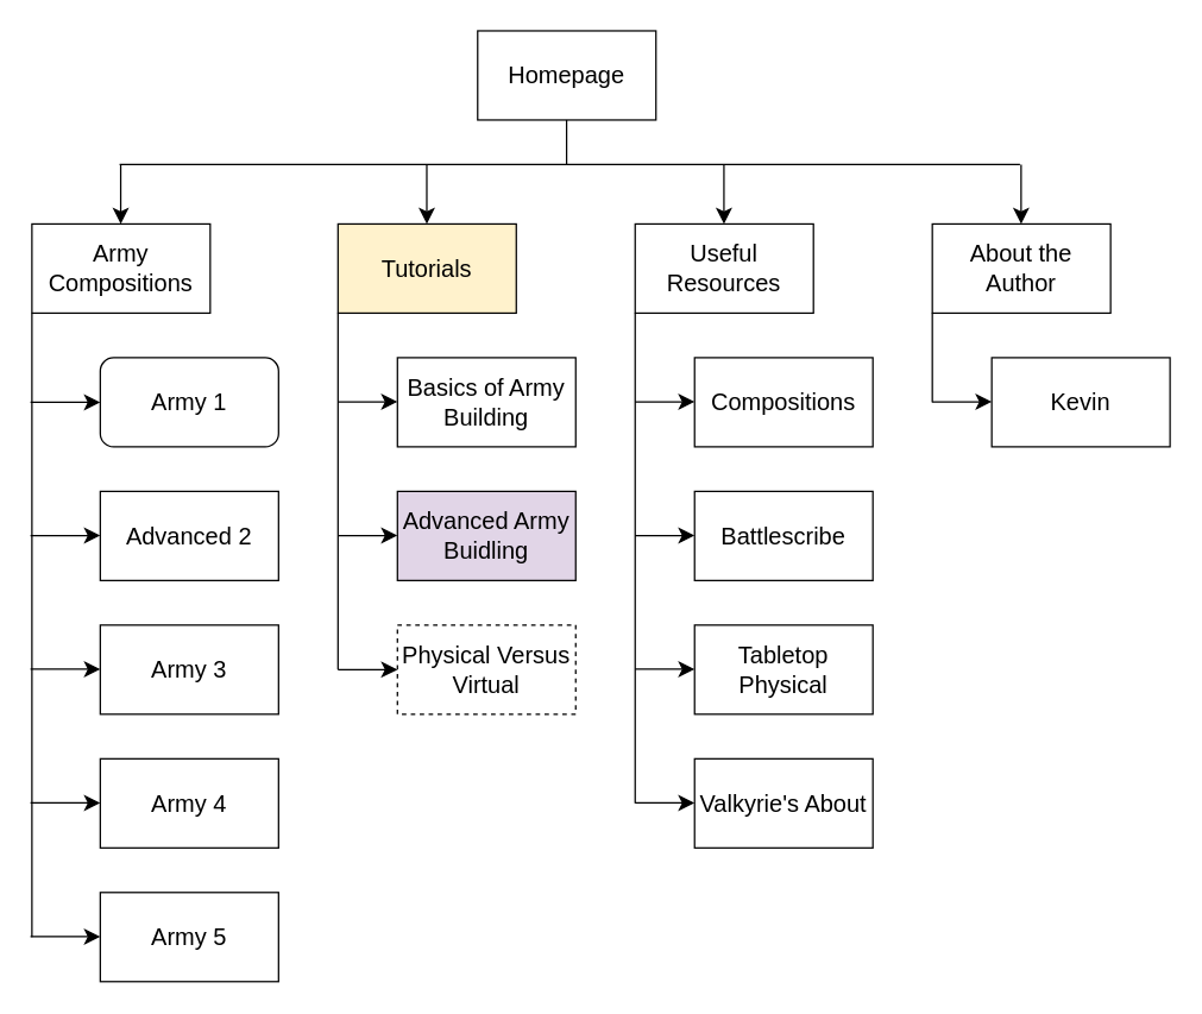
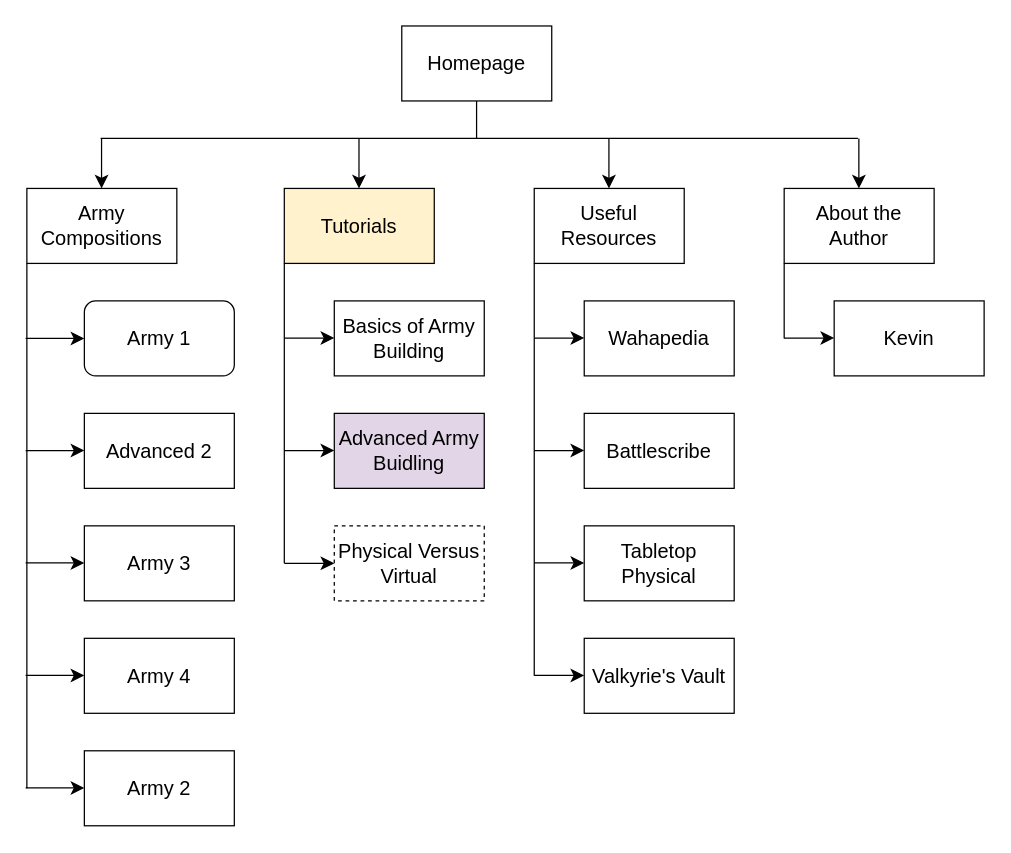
  <mxCell id="0" />
  <mxCell id="1" parent="0" />
  <mxCell id="2" value="Army Compositions" style="rounded=0;whiteSpace=wrap;html=1;fontSize=16;" vertex="1" parent="1"><mxGeometry x="21" y="150" width="120" height="60" as="geometry" /></mxCell>
  <mxCell id="3" value="Tutorials" style="rounded=0;whiteSpace=wrap;html=1;fontSize=16;fillColor=#fff2cc;" vertex="1" parent="1"><mxGeometry x="227" y="150" width="120" height="60" as="geometry" /></mxCell>
  <mxCell id="4" value="Useful Resources" style="rounded=0;whiteSpace=wrap;html=1;fontSize=16;" vertex="1" parent="1"><mxGeometry x="427" y="150" width="120" height="60" as="geometry" /></mxCell>
  <mxCell id="5" value="Homepage" style="rounded=0;whiteSpace=wrap;html=1;fontSize=16;" vertex="1" parent="1"><mxGeometry x="321" y="20" width="120" height="60" as="geometry" /></mxCell>
  <mxCell id="6" value="About the Author" style="rounded=0;whiteSpace=wrap;html=1;fontSize=16;" vertex="1" parent="1"><mxGeometry x="627" y="150" width="120" height="60" as="geometry" /></mxCell>
  <mxCell id="7" value="Army 1" style="whiteSpace=wrap;html=1;fontSize=16;rounded=1;" vertex="1" parent="1"><mxGeometry x="67" y="240" width="120" height="60" as="geometry" /></mxCell>
  <mxCell id="8" value="Advanced 2" style="rounded=0;whiteSpace=wrap;html=1;fontSize=16;" vertex="1" parent="1"><mxGeometry x="67" y="330" width="120" height="60" as="geometry" /></mxCell>
  <mxCell id="9" value="Army 3" style="rounded=0;whiteSpace=wrap;html=1;fontSize=16;" vertex="1" parent="1"><mxGeometry x="67" y="420" width="120" height="60" as="geometry" /></mxCell>
  <mxCell id="10" value="Army 4" style="rounded=0;whiteSpace=wrap;html=1;fontSize=16;" vertex="1" parent="1"><mxGeometry x="67" y="510" width="120" height="60" as="geometry" /></mxCell>
- <mxCell id="11" value="Army 5" style="rounded=0;whiteSpace=wrap;html=1;fontSize=16;" vertex="1" parent="1"><mxGeometry x="67" y="600" width="120" height="60" as="geometry" /></mxCell>
+ <mxCell id="11" value="Army 2" style="rounded=0;whiteSpace=wrap;html=1;fontSize=16;" vertex="1" parent="1"><mxGeometry x="67" y="600" width="120" height="60" as="geometry" /></mxCell>
  <mxCell id="12" value="Basics of Army Building" style="rounded=0;whiteSpace=wrap;html=1;fontSize=16;" vertex="1" parent="1"><mxGeometry x="267" y="240" width="120" height="60" as="geometry" /></mxCell>
  <mxCell id="13" value="Advanced Army Buidling" style="rounded=0;whiteSpace=wrap;html=1;fontSize=16;fillColor=#e1d5e7;" vertex="1" parent="1"><mxGeometry x="267" y="330" width="120" height="60" as="geometry" /></mxCell>
- <mxCell id="14" value="Compositions" style="rounded=0;whiteSpace=wrap;html=1;fontSize=16;" vertex="1" parent="1"><mxGeometry x="467" y="240" width="120" height="60" as="geometry" /></mxCell>
+ <mxCell id="14" value="Wahapedia" style="rounded=0;whiteSpace=wrap;html=1;fontSize=16;" vertex="1" parent="1"><mxGeometry x="467" y="240" width="120" height="60" as="geometry" /></mxCell>
  <mxCell id="15" value="Physical Versus Virtual" style="rounded=0;whiteSpace=wrap;html=1;fontSize=16;dashed=1;" vertex="1" parent="1"><mxGeometry x="267" y="420" width="120" height="60" as="geometry" /></mxCell>
  <mxCell id="16" value="Kevin" style="rounded=0;whiteSpace=wrap;html=1;fontSize=16;" vertex="1" parent="1"><mxGeometry x="667" y="240" width="120" height="60" as="geometry" /></mxCell>
  <mxCell id="17" value="Battlescribe" style="rounded=0;whiteSpace=wrap;html=1;fontSize=16;" vertex="1" parent="1"><mxGeometry x="467" y="330" width="120" height="60" as="geometry" /></mxCell>
  <mxCell id="18" value="Tabletop Physical" style="rounded=0;whiteSpace=wrap;html=1;fontSize=16;" vertex="1" parent="1"><mxGeometry x="467" y="420" width="120" height="60" as="geometry" /></mxCell>
- <mxCell id="19" value="Valkyrie's About" style="rounded=0;whiteSpace=wrap;html=1;fontSize=16;" vertex="1" parent="1"><mxGeometry x="467" y="510" width="120" height="60" as="geometry" /></mxCell>
+ <mxCell id="19" value="Valkyrie's Vault" style="rounded=0;whiteSpace=wrap;html=1;fontSize=16;" vertex="1" parent="1"><mxGeometry x="467" y="510" width="120" height="60" as="geometry" /></mxCell>
  <mxCell id="20" value="" style="endArrow=none;html=1;rounded=0;fontSize=12;startSize=8;endSize=8;curved=1;entryX=0;entryY=1;entryDx=0;entryDy=0;" edge="1" parent="1" target="2"><mxGeometry width="50" height="50" relative="1" as="geometry"><mxPoint x="21" y="630" as="sourcePoint" /><mxPoint x="350" y="290" as="targetPoint" /></mxGeometry></mxCell>
  <mxCell id="21" value="" style="endArrow=none;html=1;rounded=0;fontSize=12;startSize=8;endSize=8;curved=1;entryX=0;entryY=1;entryDx=0;entryDy=0;" edge="1" parent="1"><mxGeometry width="50" height="50" relative="1" as="geometry"><mxPoint x="227" y="450" as="sourcePoint" /><mxPoint x="227" y="210" as="targetPoint" /></mxGeometry></mxCell>
  <mxCell id="22" value="" style="endArrow=none;html=1;rounded=0;fontSize=12;startSize=8;endSize=8;curved=1;entryX=0;entryY=1;entryDx=0;entryDy=0;" edge="1" parent="1"><mxGeometry width="50" height="50" relative="1" as="geometry"><mxPoint x="427" y="540" as="sourcePoint" /><mxPoint x="427" y="210" as="targetPoint" /></mxGeometry></mxCell>
  <mxCell id="23" value="" style="endArrow=none;html=1;rounded=0;fontSize=12;startSize=8;endSize=8;curved=1;entryX=0;entryY=1;entryDx=0;entryDy=0;" edge="1" parent="1"><mxGeometry width="50" height="50" relative="1" as="geometry"><mxPoint x="627" y="270" as="sourcePoint" /><mxPoint x="627" y="210" as="targetPoint" /></mxGeometry></mxCell>
  <mxCell id="24" value="" style="endArrow=classic;html=1;rounded=0;fontSize=12;startSize=8;endSize=8;curved=1;entryX=0;entryY=0.5;entryDx=0;entryDy=0;" edge="1" parent="1" target="7"><mxGeometry width="50" height="50" relative="1" as="geometry"><mxPoint x="20" y="270" as="sourcePoint" /><mxPoint x="360" y="680" as="targetPoint" /></mxGeometry></mxCell>
  <mxCell id="25" value="" style="endArrow=classic;html=1;rounded=0;fontSize=12;startSize=8;endSize=8;curved=1;entryX=0;entryY=0.5;entryDx=0;entryDy=0;" edge="1" parent="1"><mxGeometry width="50" height="50" relative="1" as="geometry"><mxPoint x="20" y="359.71" as="sourcePoint" /><mxPoint x="67" y="359.71" as="targetPoint" /></mxGeometry></mxCell>
  <mxCell id="26" value="" style="endArrow=classic;html=1;rounded=0;fontSize=12;startSize=8;endSize=8;curved=1;entryX=0;entryY=0.5;entryDx=0;entryDy=0;" edge="1" parent="1"><mxGeometry width="50" height="50" relative="1" as="geometry"><mxPoint x="20" y="449.71" as="sourcePoint" /><mxPoint x="67" y="449.71" as="targetPoint" /></mxGeometry></mxCell>
  <mxCell id="27" value="" style="endArrow=classic;html=1;rounded=0;fontSize=12;startSize=8;endSize=8;curved=1;entryX=0;entryY=0.5;entryDx=0;entryDy=0;" edge="1" parent="1"><mxGeometry width="50" height="50" relative="1" as="geometry"><mxPoint x="20" y="539.71" as="sourcePoint" /><mxPoint x="67" y="539.71" as="targetPoint" /></mxGeometry></mxCell>
  <mxCell id="28" value="" style="endArrow=classic;html=1;rounded=0;fontSize=12;startSize=8;endSize=8;curved=1;entryX=0;entryY=0.5;entryDx=0;entryDy=0;" edge="1" parent="1"><mxGeometry width="50" height="50" relative="1" as="geometry"><mxPoint x="20" y="629.71" as="sourcePoint" /><mxPoint x="67" y="629.71" as="targetPoint" /></mxGeometry></mxCell>
  <mxCell id="29" value="" style="endArrow=classic;html=1;rounded=0;fontSize=12;startSize=8;endSize=8;curved=1;entryX=0;entryY=0.5;entryDx=0;entryDy=0;" edge="1" parent="1" target="15"><mxGeometry width="50" height="50" relative="1" as="geometry"><mxPoint x="227" y="450" as="sourcePoint" /><mxPoint x="264" y="449.71" as="targetPoint" /></mxGeometry></mxCell>
  <mxCell id="30" value="" style="endArrow=classic;html=1;rounded=0;fontSize=12;startSize=8;endSize=8;curved=1;entryX=0;entryY=0.5;entryDx=0;entryDy=0;" edge="1" parent="1"><mxGeometry width="50" height="50" relative="1" as="geometry"><mxPoint x="227" y="359.71" as="sourcePoint" /><mxPoint x="267" y="359.71" as="targetPoint" /></mxGeometry></mxCell>
  <mxCell id="31" value="" style="endArrow=classic;html=1;rounded=0;fontSize=12;startSize=8;endSize=8;curved=1;entryX=0;entryY=0.5;entryDx=0;entryDy=0;" edge="1" parent="1"><mxGeometry width="50" height="50" relative="1" as="geometry"><mxPoint x="227" y="269.71" as="sourcePoint" /><mxPoint x="267" y="269.71" as="targetPoint" /></mxGeometry></mxCell>
  <mxCell id="32" value="" style="endArrow=classic;html=1;rounded=0;fontSize=12;startSize=8;endSize=8;curved=1;entryX=0;entryY=0.5;entryDx=0;entryDy=0;" edge="1" parent="1"><mxGeometry width="50" height="50" relative="1" as="geometry"><mxPoint x="427" y="269.71" as="sourcePoint" /><mxPoint x="467" y="269.71" as="targetPoint" /></mxGeometry></mxCell>
  <mxCell id="33" value="" style="endArrow=classic;html=1;rounded=0;fontSize=12;startSize=8;endSize=8;curved=1;entryX=0;entryY=0.5;entryDx=0;entryDy=0;" edge="1" parent="1"><mxGeometry width="50" height="50" relative="1" as="geometry"><mxPoint x="427" y="359.71" as="sourcePoint" /><mxPoint x="467" y="359.71" as="targetPoint" /></mxGeometry></mxCell>
  <mxCell id="34" value="" style="endArrow=classic;html=1;rounded=0;fontSize=12;startSize=8;endSize=8;curved=1;entryX=0;entryY=0.5;entryDx=0;entryDy=0;" edge="1" parent="1"><mxGeometry width="50" height="50" relative="1" as="geometry"><mxPoint x="427" y="449.71" as="sourcePoint" /><mxPoint x="467" y="449.71" as="targetPoint" /></mxGeometry></mxCell>
  <mxCell id="35" value="" style="endArrow=classic;html=1;rounded=0;fontSize=12;startSize=8;endSize=8;curved=1;entryX=0;entryY=0.5;entryDx=0;entryDy=0;" edge="1" parent="1"><mxGeometry width="50" height="50" relative="1" as="geometry"><mxPoint x="427" y="539.71" as="sourcePoint" /><mxPoint x="467" y="539.71" as="targetPoint" /></mxGeometry></mxCell>
  <mxCell id="36" value="" style="endArrow=classic;html=1;rounded=0;fontSize=12;startSize=8;endSize=8;curved=1;entryX=0;entryY=0.5;entryDx=0;entryDy=0;" edge="1" parent="1"><mxGeometry width="50" height="50" relative="1" as="geometry"><mxPoint x="627" y="269.71" as="sourcePoint" /><mxPoint x="667" y="269.71" as="targetPoint" /></mxGeometry></mxCell>
  <mxCell id="37" value="" style="endArrow=none;html=1;rounded=0;fontSize=12;startSize=8;endSize=8;curved=1;" edge="1" parent="1"><mxGeometry width="50" height="50" relative="1" as="geometry"><mxPoint x="380.86" y="110" as="sourcePoint" /><mxPoint x="380.86" y="80" as="targetPoint" /></mxGeometry></mxCell>
  <mxCell id="38" value="" style="endArrow=none;html=1;rounded=0;fontSize=12;startSize=8;endSize=8;curved=1;" edge="1" parent="1"><mxGeometry width="50" height="50" relative="1" as="geometry"><mxPoint x="80" y="110" as="sourcePoint" /><mxPoint x="686" y="110" as="targetPoint" /></mxGeometry></mxCell>
  <mxCell id="39" value="" style="endArrow=classic;html=1;rounded=0;fontSize=12;startSize=8;endSize=8;curved=1;" edge="1" parent="1"><mxGeometry width="50" height="50" relative="1" as="geometry"><mxPoint x="686.76" y="110" as="sourcePoint" /><mxPoint x="686.76" y="150" as="targetPoint" /></mxGeometry></mxCell>
  <mxCell id="40" value="" style="endArrow=classic;html=1;rounded=0;fontSize=12;startSize=8;endSize=8;curved=1;" edge="1" parent="1"><mxGeometry width="50" height="50" relative="1" as="geometry"><mxPoint x="486.76" y="110" as="sourcePoint" /><mxPoint x="486.76" y="150" as="targetPoint" /></mxGeometry></mxCell>
  <mxCell id="41" value="" style="endArrow=classic;html=1;rounded=0;fontSize=12;startSize=8;endSize=8;curved=1;" edge="1" parent="1"><mxGeometry width="50" height="50" relative="1" as="geometry"><mxPoint x="286.76" y="110" as="sourcePoint" /><mxPoint x="286.76" y="150" as="targetPoint" /></mxGeometry></mxCell>
  <mxCell id="42" value="" style="endArrow=classic;html=1;rounded=0;fontSize=12;startSize=8;endSize=8;curved=1;" edge="1" parent="1"><mxGeometry width="50" height="50" relative="1" as="geometry"><mxPoint x="80.76" y="110" as="sourcePoint" /><mxPoint x="80.76" y="150" as="targetPoint" /></mxGeometry></mxCell>
